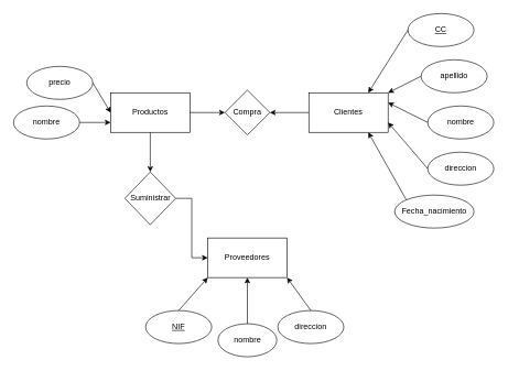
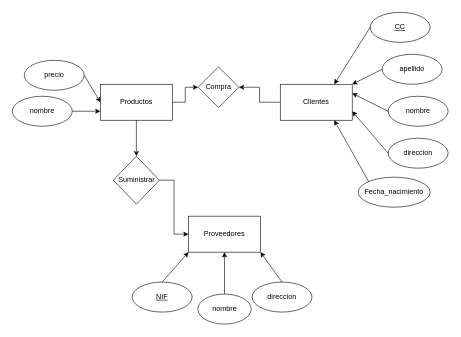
  <mxCell id="0" />
  <mxCell id="1" parent="0" />
  <mxCell id="2" style="edgeStyle=orthogonalEdgeStyle;rounded=0;orthogonalLoop=1;jettySize=auto;html=1;" edge="1" parent="1" source="4" target="12"><mxGeometry relative="1" as="geometry" /></mxCell>
  <mxCell id="3" style="edgeStyle=orthogonalEdgeStyle;rounded=0;orthogonalLoop=1;jettySize=auto;html=1;" edge="1" parent="1" source="4" target="17"><mxGeometry relative="1" as="geometry" /></mxCell>
  <mxCell id="4" value="Productos" style="rounded=0;whiteSpace=wrap;html=1;fillColor=none;" vertex="1" parent="1"><mxGeometry x="167" y="140" width="120" height="60" as="geometry" /></mxCell>
  <mxCell id="5" style="edgeStyle=orthogonalEdgeStyle;rounded=0;orthogonalLoop=1;jettySize=auto;html=1;entryX=1;entryY=0.5;entryDx=0;entryDy=0;" edge="1" parent="1" source="6" target="12"><mxGeometry relative="1" as="geometry" /></mxCell>
  <mxCell id="6" value="Clientes" style="rounded=0;whiteSpace=wrap;html=1;" vertex="1" parent="1"><mxGeometry x="467" y="140" width="120" height="60" as="geometry" /></mxCell>
  <mxCell id="7" value="nombre" style="ellipse;whiteSpace=wrap;html=1;" vertex="1" parent="1"><mxGeometry x="647" y="160" width="100" height="50" as="geometry" /></mxCell>
  <mxCell id="8" value="apellido" style="ellipse;whiteSpace=wrap;html=1;" vertex="1" parent="1"><mxGeometry x="637" y="90" width="100" height="50" as="geometry" /></mxCell>
  <mxCell id="9" value="&lt;u&gt;CC&lt;/u&gt;" style="ellipse;whiteSpace=wrap;html=1;" vertex="1" parent="1"><mxGeometry x="617" y="20" width="100" height="50" as="geometry" /></mxCell>
  <mxCell id="10" value="direccion" style="ellipse;whiteSpace=wrap;html=1;" vertex="1" parent="1"><mxGeometry x="647" y="230" width="100" height="50" as="geometry" /></mxCell>
  <mxCell id="11" value="Fecha_nacimiento" style="ellipse;whiteSpace=wrap;html=1;" vertex="1" parent="1"><mxGeometry x="597" y="295" width="120" height="50" as="geometry" /></mxCell>
- <mxCell id="12" value="Compra" style="rhombus;whiteSpace=wrap;html=1;" vertex="1" parent="1"><mxGeometry x="340" y="136" width="68" height="68" as="geometry" /></mxCell>
+ <mxCell id="12" value="Compra" style="rhombus;whiteSpace=wrap;html=1;" vertex="1" parent="1"><mxGeometry x="330" y="111" width="68" height="68" as="geometry" /></mxCell>
  <mxCell id="13" value="precio" style="ellipse;whiteSpace=wrap;html=1;" vertex="1" parent="1"><mxGeometry x="40" y="100" width="100" height="50" as="geometry" /></mxCell>
  <mxCell id="14" value="nombre" style="ellipse;whiteSpace=wrap;html=1;" vertex="1" parent="1"><mxGeometry x="20" y="160" width="100" height="50" as="geometry" /></mxCell>
  <mxCell id="15" value="Proveedores" style="rounded=0;whiteSpace=wrap;html=1;" vertex="1" parent="1"><mxGeometry x="314" y="360" width="120" height="60" as="geometry" /></mxCell>
  <mxCell id="16" style="edgeStyle=orthogonalEdgeStyle;rounded=0;orthogonalLoop=1;jettySize=auto;html=1;entryX=0;entryY=0.5;entryDx=0;entryDy=0;" edge="1" parent="1" source="17" target="15"><mxGeometry relative="1" as="geometry" /></mxCell>
  <mxCell id="17" value="Suministrar" style="rhombus;whiteSpace=wrap;html=1;" vertex="1" parent="1"><mxGeometry x="188.5" y="260" width="77" height="80" as="geometry" /></mxCell>
  <mxCell id="18" value="&lt;u&gt;NIF&lt;/u&gt;" style="ellipse;whiteSpace=wrap;html=1;" vertex="1" parent="1"><mxGeometry x="220" y="470" width="100" height="50" as="geometry" /></mxCell>
  <mxCell id="19" value="nombre" style="ellipse;whiteSpace=wrap;html=1;" vertex="1" parent="1"><mxGeometry x="329.5" y="490" width="89" height="50" as="geometry" /></mxCell>
  <mxCell id="20" value="direccion" style="ellipse;whiteSpace=wrap;html=1;" vertex="1" parent="1"><mxGeometry x="420" y="470" width="100" height="50" as="geometry" /></mxCell>
  <mxCell id="21" value="" style="endArrow=classic;html=1;rounded=0;exitX=1;exitY=0.5;exitDx=0;exitDy=0;entryX=0;entryY=0.75;entryDx=0;entryDy=0;" edge="1" parent="1" source="14" target="4"><mxGeometry width="50" height="50" relative="1" as="geometry"><mxPoint x="90" y="350" as="sourcePoint" /><mxPoint x="140" y="300" as="targetPoint" /></mxGeometry></mxCell>
  <mxCell id="22" value="" style="endArrow=classic;html=1;rounded=0;exitX=1;exitY=0.5;exitDx=0;exitDy=0;entryX=0;entryY=0.5;entryDx=0;entryDy=0;" edge="1" parent="1" source="13" target="4"><mxGeometry width="50" height="50" relative="1" as="geometry"><mxPoint x="130" y="195" as="sourcePoint" /><mxPoint x="177" y="195" as="targetPoint" /></mxGeometry></mxCell>
  <mxCell id="23" value="" style="endArrow=classic;html=1;rounded=0;exitX=0;exitY=0.5;exitDx=0;exitDy=0;entryX=0.75;entryY=0;entryDx=0;entryDy=0;" edge="1" parent="1" source="9" target="6"><mxGeometry width="50" height="50" relative="1" as="geometry"><mxPoint x="157" y="100" as="sourcePoint" /><mxPoint x="207" y="150" as="targetPoint" /></mxGeometry></mxCell>
  <mxCell id="24" value="" style="endArrow=classic;html=1;rounded=0;exitX=0;exitY=0.5;exitDx=0;exitDy=0;entryX=1;entryY=0;entryDx=0;entryDy=0;" edge="1" parent="1" source="8" target="6"><mxGeometry width="50" height="50" relative="1" as="geometry"><mxPoint x="627" y="55" as="sourcePoint" /><mxPoint x="567" y="150" as="targetPoint" /></mxGeometry></mxCell>
  <mxCell id="25" value="" style="endArrow=classic;html=1;rounded=0;exitX=0;exitY=0.5;exitDx=0;exitDy=0;entryX=1;entryY=0.25;entryDx=0;entryDy=0;" edge="1" parent="1" source="7" target="6"><mxGeometry width="50" height="50" relative="1" as="geometry"><mxPoint x="647" y="125" as="sourcePoint" /><mxPoint x="597" y="150" as="targetPoint" /></mxGeometry></mxCell>
  <mxCell id="26" value="" style="endArrow=classic;html=1;rounded=0;exitX=0;exitY=0.5;exitDx=0;exitDy=0;entryX=1;entryY=0.75;entryDx=0;entryDy=0;" edge="1" parent="1" source="10" target="6"><mxGeometry width="50" height="50" relative="1" as="geometry"><mxPoint x="657" y="195" as="sourcePoint" /><mxPoint x="597" y="165" as="targetPoint" /></mxGeometry></mxCell>
  <mxCell id="27" value="" style="endArrow=classic;html=1;rounded=0;exitX=0;exitY=0;exitDx=0;exitDy=0;entryX=0.75;entryY=1;entryDx=0;entryDy=0;" edge="1" parent="1" source="11" target="6"><mxGeometry width="50" height="50" relative="1" as="geometry"><mxPoint x="657" y="265" as="sourcePoint" /><mxPoint x="597" y="195" as="targetPoint" /></mxGeometry></mxCell>
  <mxCell id="28" value="" style="endArrow=classic;html=1;rounded=0;exitX=0.5;exitY=0;exitDx=0;exitDy=0;entryX=1;entryY=1;entryDx=0;entryDy=0;" edge="1" parent="1" source="20" target="15"><mxGeometry width="50" height="50" relative="1" as="geometry"><mxPoint x="667" y="275" as="sourcePoint" /><mxPoint x="607" y="205" as="targetPoint" /></mxGeometry></mxCell>
  <mxCell id="29" value="" style="endArrow=classic;html=1;rounded=0;exitX=0.5;exitY=0;exitDx=0;exitDy=0;entryX=0.5;entryY=1;entryDx=0;entryDy=0;" edge="1" parent="1" source="19" target="15"><mxGeometry width="50" height="50" relative="1" as="geometry"><mxPoint x="480" y="480" as="sourcePoint" /><mxPoint x="414" y="430" as="targetPoint" /></mxGeometry></mxCell>
  <mxCell id="30" value="" style="endArrow=classic;html=1;rounded=0;exitX=0.5;exitY=0;exitDx=0;exitDy=0;entryX=0;entryY=1;entryDx=0;entryDy=0;" edge="1" parent="1" source="18" target="15"><mxGeometry width="50" height="50" relative="1" as="geometry"><mxPoint x="384" y="500" as="sourcePoint" /><mxPoint x="384" y="430" as="targetPoint" /></mxGeometry></mxCell>
